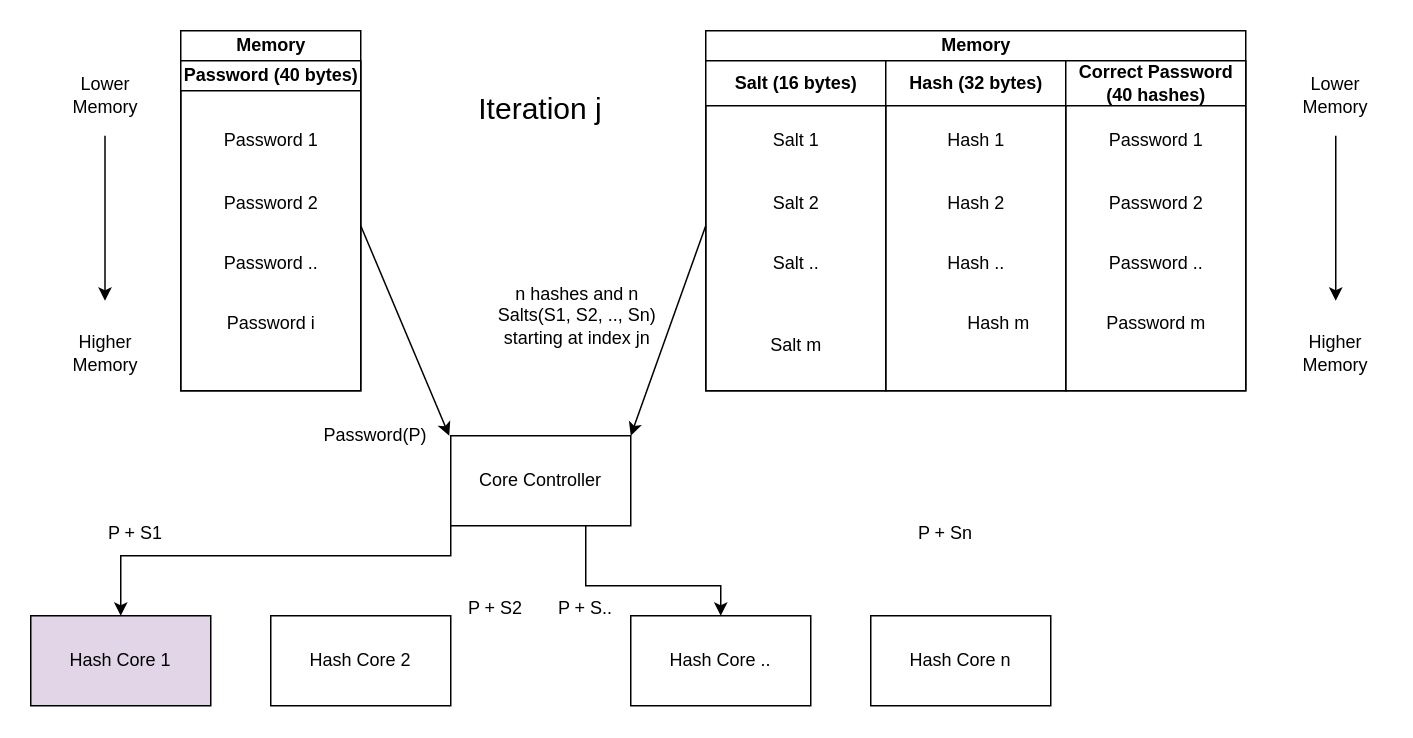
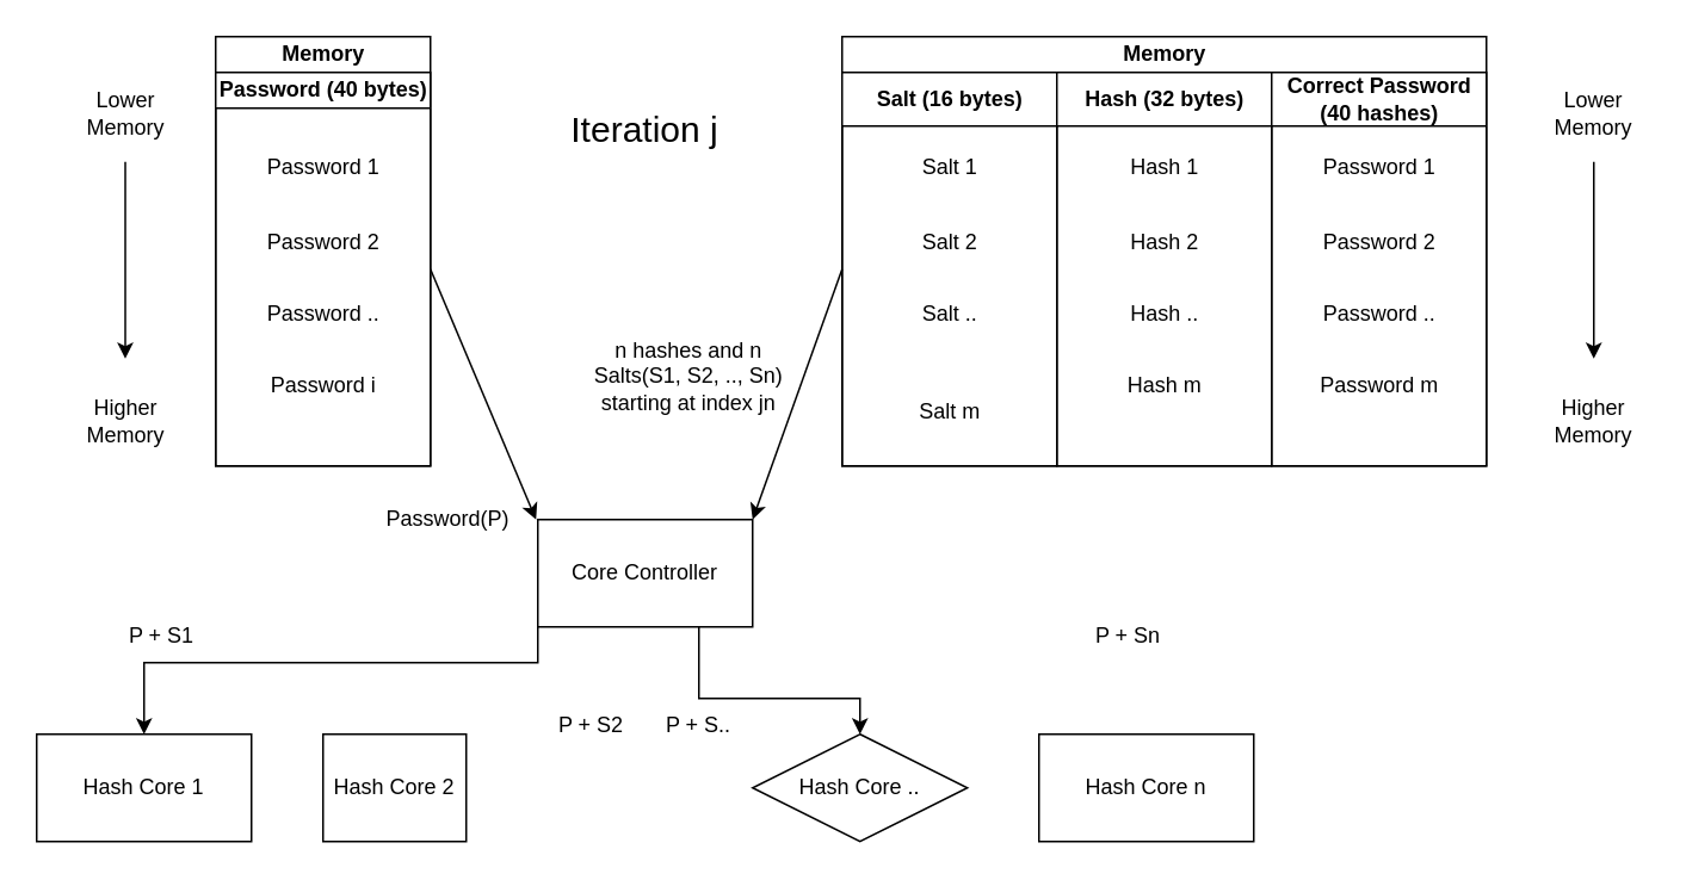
  <mxCell id="0" />
  <mxCell id="1" parent="0" />
  <mxCell id="2" style="edgeStyle=orthogonalEdgeStyle;rounded=0;orthogonalLoop=1;jettySize=auto;html=1;exitX=0.75;exitY=1;exitDx=0;exitDy=0;entryX=0.5;entryY=0;entryDx=0;entryDy=0;" parent="1" source="4" target="7" edge="1"><mxGeometry relative="1" as="geometry"><Array as="points"><mxPoint x="390" y="390" /><mxPoint x="480" y="390" /></Array></mxGeometry></mxCell>
  <mxCell id="3" style="edgeStyle=orthogonalEdgeStyle;rounded=0;orthogonalLoop=1;jettySize=auto;html=1;exitX=0;exitY=1;exitDx=0;exitDy=0;entryX=0.5;entryY=0;entryDx=0;entryDy=0;" parent="1" source="4" target="5" edge="1"><mxGeometry relative="1" as="geometry"><mxPoint x="300" y="370" as="sourcePoint" /><mxPoint x="80" y="430" as="targetPoint" /><Array as="points"><mxPoint x="300" y="370" /><mxPoint x="80" y="370" /></Array></mxGeometry></mxCell>
  <mxCell id="4" value="Core Controller" style="rounded=0;whiteSpace=wrap;html=1;" parent="1" vertex="1"><mxGeometry x="300" y="290" width="120" height="60" as="geometry" /></mxCell>
- <mxCell id="5" value="Hash Core 1" style="rounded=0;whiteSpace=wrap;html=1;fillColor=#e1d5e7;" parent="1" vertex="1"><mxGeometry x="20" y="410" width="120" height="60" as="geometry" /></mxCell>
- <mxCell id="6" value="Hash Core 2" style="rounded=0;whiteSpace=wrap;html=1;" parent="1" vertex="1"><mxGeometry x="180" y="410" width="120" height="60" as="geometry" /></mxCell>
- <mxCell id="7" value="Hash Core .." style="rounded=0;whiteSpace=wrap;html=1;" parent="1" vertex="1"><mxGeometry x="420" y="410" width="120" height="60" as="geometry" /></mxCell>
+ <mxCell id="5" value="Hash Core 1" style="rounded=0;whiteSpace=wrap;html=1;" parent="1" vertex="1"><mxGeometry x="20" y="410" width="120" height="60" as="geometry" /></mxCell>
+ <mxCell id="6" value="Hash Core 2" style="rounded=0;whiteSpace=wrap;html=1;" parent="1" vertex="1"><mxGeometry x="180" y="410" width="80" height="60" as="geometry" /></mxCell>
+ <mxCell id="7" value="Hash Core .." style="rhombus;whiteSpace=wrap;html=1;" parent="1" vertex="1"><mxGeometry x="420" y="410" width="120" height="60" as="geometry" /></mxCell>
  <mxCell id="8" value="Hash Core n" style="rounded=0;whiteSpace=wrap;html=1;" parent="1" vertex="1"><mxGeometry x="580" y="410" width="120" height="60" as="geometry" /></mxCell>
  <mxCell id="9" value="" style="endArrow=classic;html=1;rounded=0;entryX=0.5;entryY=0;entryDx=0;entryDy=0;exitX=1;exitY=0.5;exitDx=0;exitDy=0;" parent="1" source="32" edge="1"><mxGeometry width="50" height="50" relative="1" as="geometry"><mxPoint x="299" y="220" as="sourcePoint" /><mxPoint x="299" y="290" as="targetPoint" /><Array as="points" /></mxGeometry></mxCell>
  <mxCell id="10" value="Password(P)" style="text;html=1;strokeColor=none;fillColor=none;align=center;verticalAlign=middle;whiteSpace=wrap;rounded=0;" parent="1" vertex="1"><mxGeometry x="220" y="275" width="60" height="30" as="geometry" /></mxCell>
  <mxCell id="11" value="Memory" style="swimlane;childLayout=stackLayout;resizeParent=1;resizeParentMax=0;startSize=20;html=1;" parent="1" vertex="1"><mxGeometry x="470" y="20" width="360" height="240" as="geometry"><mxRectangle x="60" y="20" width="70" height="30" as="alternateBounds" /></mxGeometry></mxCell>
  <mxCell id="12" value="Salt (16 bytes)" style="swimlane;startSize=30;html=1;" parent="11" vertex="1"><mxGeometry y="20" width="120" height="220" as="geometry" /></mxCell>
  <mxCell id="13" value="Salt 2" style="text;html=1;align=center;verticalAlign=middle;resizable=0;points=[];autosize=1;strokeColor=none;fillColor=none;" parent="12" vertex="1"><mxGeometry x="35" y="80" width="50" height="30" as="geometry" /></mxCell>
  <mxCell id="14" value="Salt .." style="text;html=1;align=center;verticalAlign=middle;resizable=0;points=[];autosize=1;strokeColor=none;fillColor=none;" parent="12" vertex="1"><mxGeometry x="35" y="120" width="50" height="30" as="geometry" /></mxCell>
  <mxCell id="15" value="Salt m" style="text;html=1;align=center;verticalAlign=middle;resizable=0;points=[];autosize=1;strokeColor=none;fillColor=none;" parent="12" vertex="1"><mxGeometry x="30" y="175" width="60" height="30" as="geometry" /></mxCell>
  <mxCell id="16" value="Salt 1" style="text;html=1;align=center;verticalAlign=middle;resizable=0;points=[];autosize=1;strokeColor=none;fillColor=none;" parent="12" vertex="1"><mxGeometry x="35" y="38" width="50" height="30" as="geometry" /></mxCell>
  <mxCell id="17" value="Hash (32 bytes)" style="swimlane;startSize=30;html=1;" parent="11" vertex="1"><mxGeometry x="120" y="20" width="120" height="220" as="geometry" /></mxCell>
  <mxCell id="18" value="Hash 1" style="text;html=1;align=center;verticalAlign=middle;resizable=0;points=[];autosize=1;strokeColor=none;fillColor=none;" parent="17" vertex="1"><mxGeometry x="30" y="38" width="60" height="30" as="geometry" /></mxCell>
  <mxCell id="19" value="Hash 2" style="text;html=1;align=center;verticalAlign=middle;resizable=0;points=[];autosize=1;strokeColor=none;fillColor=none;" parent="17" vertex="1"><mxGeometry x="30" y="80" width="60" height="30" as="geometry" /></mxCell>
  <mxCell id="20" value="Hash .." style="text;html=1;align=center;verticalAlign=middle;resizable=0;points=[];autosize=1;strokeColor=none;fillColor=none;" parent="17" vertex="1"><mxGeometry x="30" y="120" width="60" height="30" as="geometry" /></mxCell>
- <mxCell id="21" value="Hash m" style="text;html=1;align=center;verticalAlign=middle;resizable=0;points=[];autosize=1;strokeColor=none;fillColor=none;" parent="17" vertex="1"><mxGeometry x="45" y="160" width="60" height="30" as="geometry" /></mxCell>
+ <mxCell id="21" value="Hash m" style="text;html=1;align=center;verticalAlign=middle;resizable=0;points=[];autosize=1;strokeColor=none;fillColor=none;" parent="17" vertex="1"><mxGeometry x="30" y="160" width="60" height="30" as="geometry" /></mxCell>
  <mxCell id="22" value="&lt;div&gt;Correct Password&lt;/div&gt;&lt;div&gt;(40 hashes)&lt;br&gt;&lt;/div&gt;" style="swimlane;startSize=30;html=1;" vertex="1" parent="11"><mxGeometry x="240" y="20" width="120" height="220" as="geometry" /></mxCell>
  <mxCell id="23" value="Password 1" style="text;html=1;align=center;verticalAlign=middle;resizable=0;points=[];autosize=1;strokeColor=none;fillColor=none;" vertex="1" parent="22"><mxGeometry x="15" y="38" width="90" height="30" as="geometry" /></mxCell>
  <mxCell id="24" value="Password 2" style="text;html=1;align=center;verticalAlign=middle;resizable=0;points=[];autosize=1;strokeColor=none;fillColor=none;" vertex="1" parent="22"><mxGeometry x="15" y="80" width="90" height="30" as="geometry" /></mxCell>
  <mxCell id="25" value="Password .." style="text;html=1;align=center;verticalAlign=middle;resizable=0;points=[];autosize=1;strokeColor=none;fillColor=none;" vertex="1" parent="22"><mxGeometry x="15" y="120" width="90" height="30" as="geometry" /></mxCell>
  <mxCell id="26" value="Password m" style="text;html=1;align=center;verticalAlign=middle;resizable=0;points=[];autosize=1;strokeColor=none;fillColor=none;" vertex="1" parent="22"><mxGeometry x="15" y="160" width="90" height="30" as="geometry" /></mxCell>
  <mxCell id="27" value="" style="endArrow=classic;html=1;rounded=0;exitX=0;exitY=0.5;exitDx=0;exitDy=0;entryX=1;entryY=0;entryDx=0;entryDy=0;" parent="1" source="12" target="4" edge="1"><mxGeometry width="50" height="50" relative="1" as="geometry"><mxPoint x="420" y="380" as="sourcePoint" /><mxPoint x="470" y="330" as="targetPoint" /></mxGeometry></mxCell>
  <mxCell id="28" value="Lower Memory" style="text;html=1;strokeColor=none;fillColor=none;align=center;verticalAlign=middle;whiteSpace=wrap;rounded=0;" parent="1" vertex="1"><mxGeometry x="860" y="48" width="60" height="30" as="geometry" /></mxCell>
  <mxCell id="29" value="Higher Memory" style="text;html=1;strokeColor=none;fillColor=none;align=center;verticalAlign=middle;whiteSpace=wrap;rounded=0;" parent="1" vertex="1"><mxGeometry x="860" y="220" width="60" height="30" as="geometry" /></mxCell>
  <mxCell id="30" value="" style="endArrow=classic;html=1;rounded=0;" parent="1" edge="1"><mxGeometry width="50" height="50" relative="1" as="geometry"><mxPoint x="890" y="90" as="sourcePoint" /><mxPoint x="890" y="200" as="targetPoint" /></mxGeometry></mxCell>
  <mxCell id="31" value="Memory" style="swimlane;childLayout=stackLayout;resizeParent=1;resizeParentMax=0;startSize=20;html=1;" parent="1" vertex="1"><mxGeometry x="120" y="20" width="120" height="240" as="geometry" /></mxCell>
  <mxCell id="32" value="Password (40 bytes)" style="swimlane;startSize=20;html=1;" parent="31" vertex="1"><mxGeometry y="20" width="120" height="220" as="geometry" /></mxCell>
  <mxCell id="33" value="Password 1" style="text;html=1;align=center;verticalAlign=middle;resizable=0;points=[];autosize=1;strokeColor=none;fillColor=none;" parent="32" vertex="1"><mxGeometry x="15" y="38" width="90" height="30" as="geometry" /></mxCell>
  <mxCell id="34" value="Password 2" style="text;html=1;align=center;verticalAlign=middle;resizable=0;points=[];autosize=1;strokeColor=none;fillColor=none;" parent="32" vertex="1"><mxGeometry x="15" y="80" width="90" height="30" as="geometry" /></mxCell>
  <mxCell id="35" value="Password .." style="text;html=1;align=center;verticalAlign=middle;resizable=0;points=[];autosize=1;strokeColor=none;fillColor=none;" parent="32" vertex="1"><mxGeometry x="15" y="120" width="90" height="30" as="geometry" /></mxCell>
  <mxCell id="36" value="Password i" style="text;html=1;align=center;verticalAlign=middle;resizable=0;points=[];autosize=1;strokeColor=none;fillColor=none;" parent="32" vertex="1"><mxGeometry x="20" y="160" width="80" height="30" as="geometry" /></mxCell>
  <mxCell id="37" value="&lt;div&gt;n hashes and n Salts(S1, S2, .., Sn) starting at index jn&lt;br&gt;&lt;/div&gt;" style="text;html=1;strokeColor=none;fillColor=none;align=center;verticalAlign=middle;whiteSpace=wrap;rounded=0;" parent="1" vertex="1"><mxGeometry x="329" y="170" width="111" height="80" as="geometry" /></mxCell>
  <mxCell id="38" value="Lower Memory" style="text;html=1;strokeColor=none;fillColor=none;align=center;verticalAlign=middle;whiteSpace=wrap;rounded=0;" parent="1" vertex="1"><mxGeometry x="40" y="48" width="60" height="30" as="geometry" /></mxCell>
  <mxCell id="39" value="Higher Memory" style="text;html=1;strokeColor=none;fillColor=none;align=center;verticalAlign=middle;whiteSpace=wrap;rounded=0;" parent="1" vertex="1"><mxGeometry x="40" y="220" width="60" height="30" as="geometry" /></mxCell>
  <mxCell id="40" value="" style="endArrow=classic;html=1;rounded=0;" parent="1" edge="1"><mxGeometry width="50" height="50" relative="1" as="geometry"><mxPoint x="69.5" y="90" as="sourcePoint" /><mxPoint x="69.5" y="200" as="targetPoint" /></mxGeometry></mxCell>
  <mxCell id="41" value="P + S1" style="text;html=1;strokeColor=none;fillColor=none;align=center;verticalAlign=middle;whiteSpace=wrap;rounded=0;" parent="1" vertex="1"><mxGeometry x="60" y="340" width="60" height="30" as="geometry" /></mxCell>
  <mxCell id="42" value="P + S2" style="text;html=1;strokeColor=none;fillColor=none;align=center;verticalAlign=middle;whiteSpace=wrap;rounded=0;" parent="1" vertex="1"><mxGeometry x="300" y="390" width="60" height="30" as="geometry" /></mxCell>
  <mxCell id="43" value="P + S.." style="text;html=1;strokeColor=none;fillColor=none;align=center;verticalAlign=middle;whiteSpace=wrap;rounded=0;" parent="1" vertex="1"><mxGeometry x="360" y="390" width="60" height="30" as="geometry" /></mxCell>
  <mxCell id="44" value="P + Sn" style="text;html=1;strokeColor=none;fillColor=none;align=center;verticalAlign=middle;whiteSpace=wrap;rounded=0;" parent="1" vertex="1"><mxGeometry x="600" y="340" width="60" height="30" as="geometry" /></mxCell>
  <mxCell id="45" value="&lt;font style=&quot;font-size: 20px;&quot;&gt;Iteration j&lt;/font&gt;" style="text;html=1;strokeColor=none;fillColor=none;align=center;verticalAlign=middle;whiteSpace=wrap;rounded=0;" parent="1" vertex="1"><mxGeometry x="310" y="40" width="100" height="62" as="geometry" /></mxCell>
